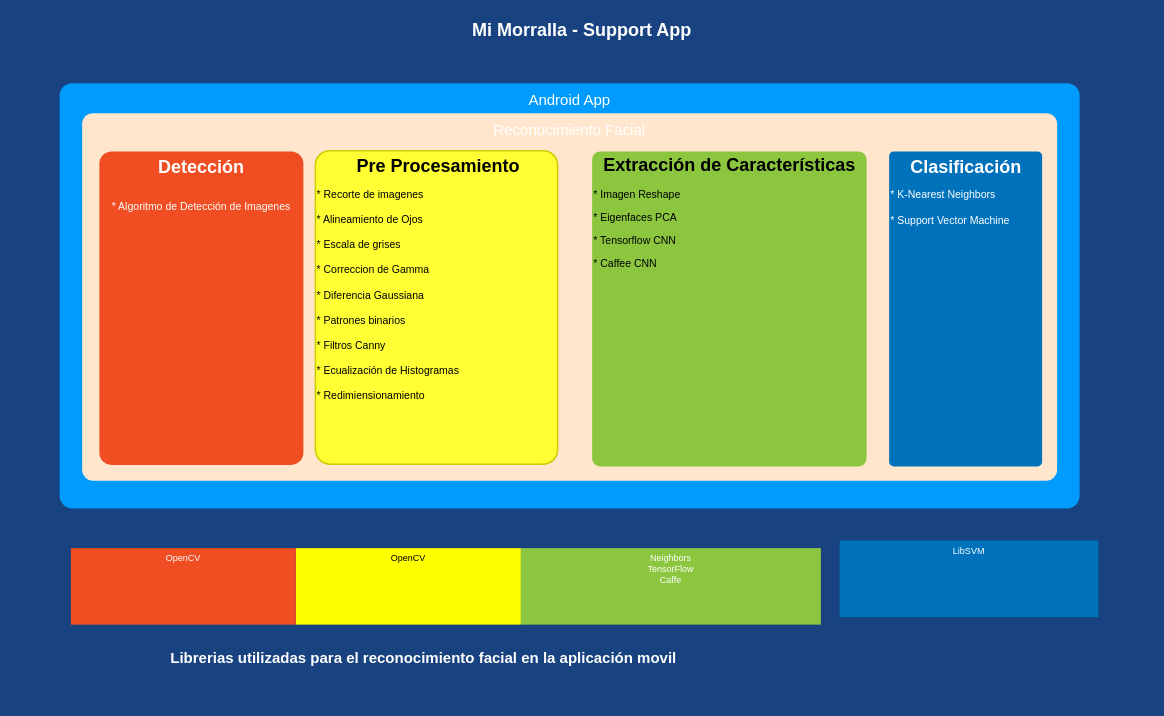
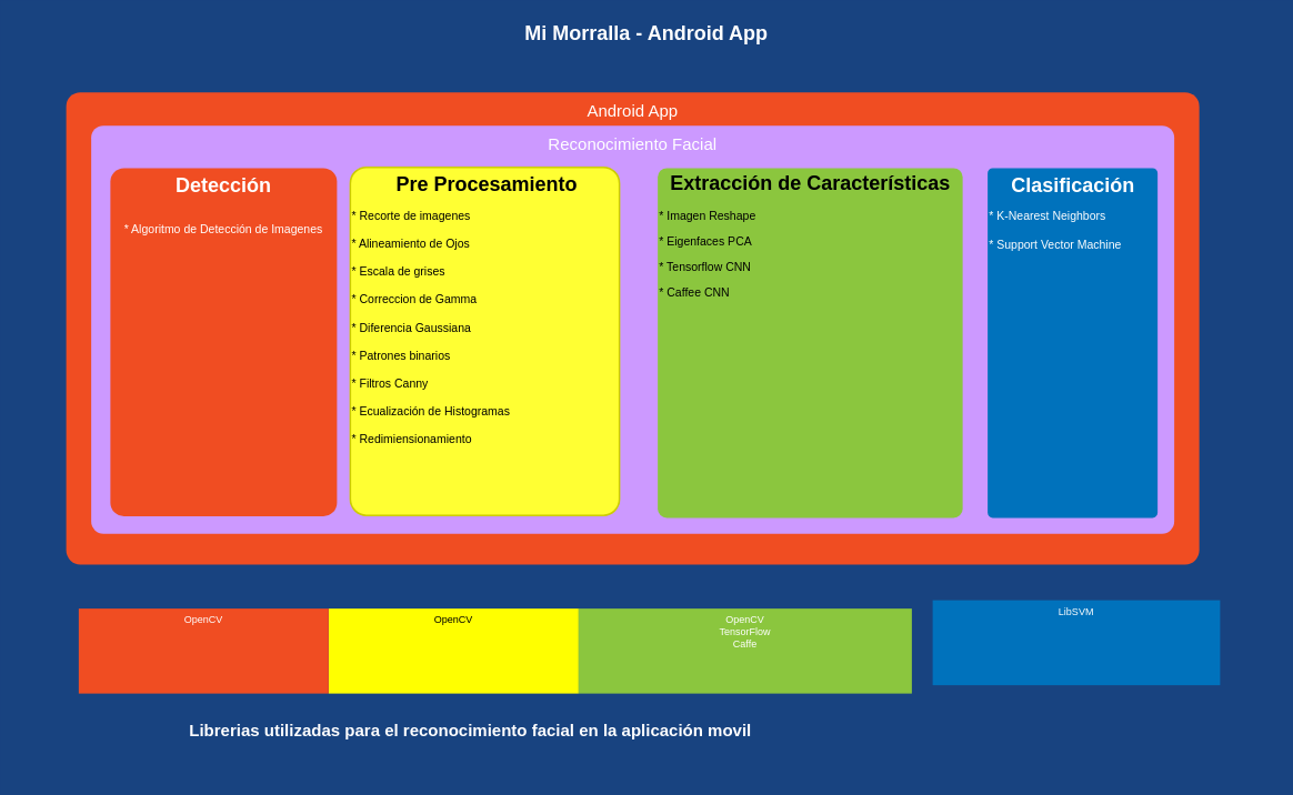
  <mxCell id="0" style=";html=1;" />
  <mxCell id="1" style=";html=1;" parent="0" />
- <mxCell id="2" value="Android App" style="whiteSpace=wrap;html=1;rounded=1;shadow=0;strokeColor=none;strokeWidth=2;fillColor=#009BFF;fontSize=20;fontColor=#FFFFFF;align=center;arcSize=3;verticalAlign=top;spacingTop=4;" parent="1" vertex="1"><mxGeometry x="79" y="110" width="1360" height="567" as="geometry" /></mxCell>
- <mxCell id="3" value="Reconocimiento Facial" style="whiteSpace=wrap;html=1;rounded=1;shadow=0;strokeColor=none;strokeWidth=2;fillColor=#ffe6cc;fontSize=20;fontColor=#FFFFFF;align=center;arcSize=3;verticalAlign=top;spacingTop=4;" vertex="1" parent="1"><mxGeometry x="109" y="150" width="1300" height="490" as="geometry" /></mxCell>
+ <mxCell id="2" value="Android App" style="whiteSpace=wrap;html=1;rounded=1;shadow=0;strokeColor=none;strokeWidth=2;fillColor=#f04d22;fontSize=20;fontColor=#FFFFFF;align=center;arcSize=3;verticalAlign=top;spacingTop=4;" parent="1" vertex="1"><mxGeometry x="79" y="110" width="1360" height="567" as="geometry" /></mxCell>
+ <mxCell id="3" value="Reconocimiento Facial" style="whiteSpace=wrap;html=1;rounded=1;shadow=0;strokeColor=none;strokeWidth=2;fillColor=#CC99FF;fontSize=20;fontColor=#FFFFFF;align=center;arcSize=3;verticalAlign=top;spacingTop=4;" vertex="1" parent="1"><mxGeometry x="109" y="150" width="1300" height="490" as="geometry" /></mxCell>
  <mxCell id="4" value="&lt;font&gt;&lt;span style=&quot;font-size: 24px&quot;&gt;&lt;b&gt;&amp;nbsp; &amp;nbsp; Clasificación&lt;/b&gt;&lt;/span&gt;&lt;br&gt;&lt;br&gt;&lt;font style=&quot;font-size: 14px&quot;&gt;* K-Nearest Neighbors&lt;br&gt;&lt;br&gt;* Support Vector Machine&lt;/font&gt;&lt;/font&gt;" style="rounded=1;whiteSpace=wrap;html=1;shadow=0;strokeWidth=2;fillColor=#0072BC;fontSize=12;fontColor=#FFFFFF;align=left;strokeColor=none;arcSize=3;verticalAlign=top;" parent="1" vertex="1"><mxGeometry x="1185" y="201" width="204" height="420" as="geometry" /></mxCell>
  <mxCell id="5" value="&lt;font&gt;&lt;font style=&quot;font-size: 24px&quot;&gt;&lt;b&gt;&lt;br&gt;&amp;nbsp; Extracción de Características&lt;/b&gt;&lt;/font&gt;&lt;br&gt;&lt;br&gt;&lt;span style=&quot;font-size: 14px&quot;&gt;* Imagen Reshape&lt;br&gt;&lt;/span&gt;&lt;br&gt;&lt;span style=&quot;font-size: 14px&quot;&gt;* Eigenfaces PCA&lt;br&gt;&lt;/span&gt;&lt;br&gt;&lt;span style=&quot;font-size: 14px&quot;&gt;* Tensorflow CNN&lt;br&gt;&lt;/span&gt;&lt;br&gt;&lt;span style=&quot;font-size: 14px&quot;&gt;* Caffee CNN&lt;br&gt;&lt;br&gt;&lt;br&gt;&lt;br&gt;&lt;br&gt;&lt;br&gt;&lt;br&gt;&lt;br&gt;&lt;br&gt;&lt;br&gt;&lt;br&gt;&lt;br&gt;&lt;br&gt;&lt;br&gt;&lt;br&gt;&lt;br&gt;&lt;br&gt;&lt;br&gt;&lt;/span&gt;&lt;/font&gt;" style="rounded=1;whiteSpace=wrap;html=1;shadow=0;strokeWidth=2;fillColor=#8BC63E;fontSize=12;fontColor=#000000;align=left;strokeColor=none;arcSize=3;" parent="1" vertex="1"><mxGeometry x="789" y="201" width="366" height="420" as="geometry" /></mxCell>
  <mxCell id="6" value="&lt;font color=&quot;#000000&quot;&gt;&lt;font style=&quot;font-size: 24px&quot;&gt;&amp;nbsp; &amp;nbsp; &amp;nbsp; &amp;nbsp; &lt;b&gt;Pre Procesamiento&lt;/b&gt;&lt;/font&gt;&lt;br&gt;&lt;br&gt;&lt;font style=&quot;font-size: 14px&quot;&gt;* Recorte de imagenes&lt;br&gt;&lt;br&gt;* Alineamiento de Ojos&lt;br&gt;&lt;br&gt;* Escala de grises&lt;br&gt;&lt;br&gt;* Correccion de Gamma&lt;br&gt;&lt;br&gt;* Diferencia Gaussiana&lt;br&gt;&lt;br&gt;* Patrones binarios&lt;br&gt;&lt;br&gt;* Filtros Canny&lt;br&gt;&lt;br&gt;* Ecualización de Histogramas&lt;br&gt;&lt;br&gt;* Redimiensionamiento&lt;br&gt;&lt;/font&gt;&lt;/font&gt;" style="rounded=1;whiteSpace=wrap;html=1;shadow=0;strokeWidth=2;fillColor=#FFFF33;fontSize=12;fontColor=#FFFFFF;align=left;strokeColor=#CCCC00;arcSize=6;verticalAlign=top;" parent="1" vertex="1"><mxGeometry x="420" y="200" width="323" height="418" as="geometry" /></mxCell>
  <mxCell id="7" value="&lt;font color=&quot;#000000&quot;&gt;OpenCV&lt;/font&gt;" style="rounded=0;whiteSpace=wrap;html=1;shadow=0;strokeWidth=2;fillColor=#FFFF00;fontSize=12;fontColor=#FFFFFF;align=center;strokeColor=none;arcSize=6;verticalAlign=top;" parent="1" vertex="1"><mxGeometry x="394" y="730" width="300" height="102" as="geometry" /></mxCell>
- <mxCell id="8" value="Neighbors&lt;br&gt;TensorFlow&lt;br&gt;Caffe" style="rounded=0;whiteSpace=wrap;html=1;shadow=0;strokeWidth=2;fillColor=#8BC63E;fontSize=12;fontColor=#FFFFFF;align=center;strokeColor=none;arcSize=6;verticalAlign=top;" parent="1" vertex="1"><mxGeometry x="694" y="730" width="400" height="102" as="geometry" /></mxCell>
+ <mxCell id="8" value="OpenCV&lt;br&gt;TensorFlow&lt;br&gt;Caffe" style="rounded=0;whiteSpace=wrap;html=1;shadow=0;strokeWidth=2;fillColor=#8BC63E;fontSize=12;fontColor=#FFFFFF;align=center;strokeColor=none;arcSize=6;verticalAlign=top;" parent="1" vertex="1"><mxGeometry x="694" y="730" width="400" height="102" as="geometry" /></mxCell>
  <mxCell id="9" value="LibSVM" style="rounded=0;whiteSpace=wrap;html=1;shadow=0;strokeWidth=2;fillColor=#0072BC;fontSize=12;fontColor=#FFFFFF;align=center;strokeColor=none;arcSize=3;verticalAlign=top;" parent="1" vertex="1"><mxGeometry x="1119" y="720" width="345" height="102" as="geometry" /></mxCell>
- <mxCell id="10" value="Mi Morralla - Support App" style="text;strokeColor=none;fillColor=none;html=1;fontSize=24;fontStyle=1;verticalAlign=middle;align=center;rounded=0;shadow=0;fontColor=#FFFFFF;" parent="1" vertex="1"><mxGeometry x="20" y="20" width="1510" height="40" as="geometry" /></mxCell>
+ <mxCell id="10" value="Mi Morralla - Android App" style="text;strokeColor=none;fillColor=none;html=1;fontSize=24;fontStyle=1;verticalAlign=middle;align=center;rounded=0;shadow=0;fontColor=#FFFFFF;" parent="1" vertex="1"><mxGeometry x="20" y="20" width="1510" height="40" as="geometry" /></mxCell>
  <mxCell id="11" value="&lt;h1&gt;Librerias utilizadas para el reconocimiento facial en la aplicación movil&lt;/h1&gt;" style="text;html=1;strokeColor=none;fillColor=none;spacing=5;spacingTop=-20;whiteSpace=wrap;overflow=hidden;rounded=0;shadow=0;fontSize=10;fontColor=#FFFFFF;align=left;" parent="1" vertex="1"><mxGeometry x="222" y="862" width="1041" height="70" as="geometry" /></mxCell>
  <mxCell id="12" value="&lt;b&gt;&lt;font style=&quot;font-size: 24px&quot;&gt;Detección&lt;/font&gt;&lt;br&gt;&lt;br&gt;&lt;/b&gt;&lt;br&gt;&lt;font style=&quot;font-size: 14px&quot;&gt;* Algoritmo de Detección de Imagenes&lt;/font&gt;" style="rounded=1;whiteSpace=wrap;html=1;shadow=0;strokeWidth=2;fillColor=#F04D22;fontSize=12;fontColor=#FFFFFF;align=center;strokeColor=none;arcSize=6;verticalAlign=top;" vertex="1" parent="1"><mxGeometry x="132" y="201" width="272" height="418" as="geometry" /></mxCell>
  <mxCell id="13" value="OpenCV" style="rounded=0;whiteSpace=wrap;html=1;shadow=0;strokeWidth=2;fillColor=#F04D22;fontSize=12;fontColor=#FFFFFF;align=center;strokeColor=none;arcSize=6;verticalAlign=top;" vertex="1" parent="1"><mxGeometry x="94" y="730" width="300" height="102" as="geometry" /></mxCell>
